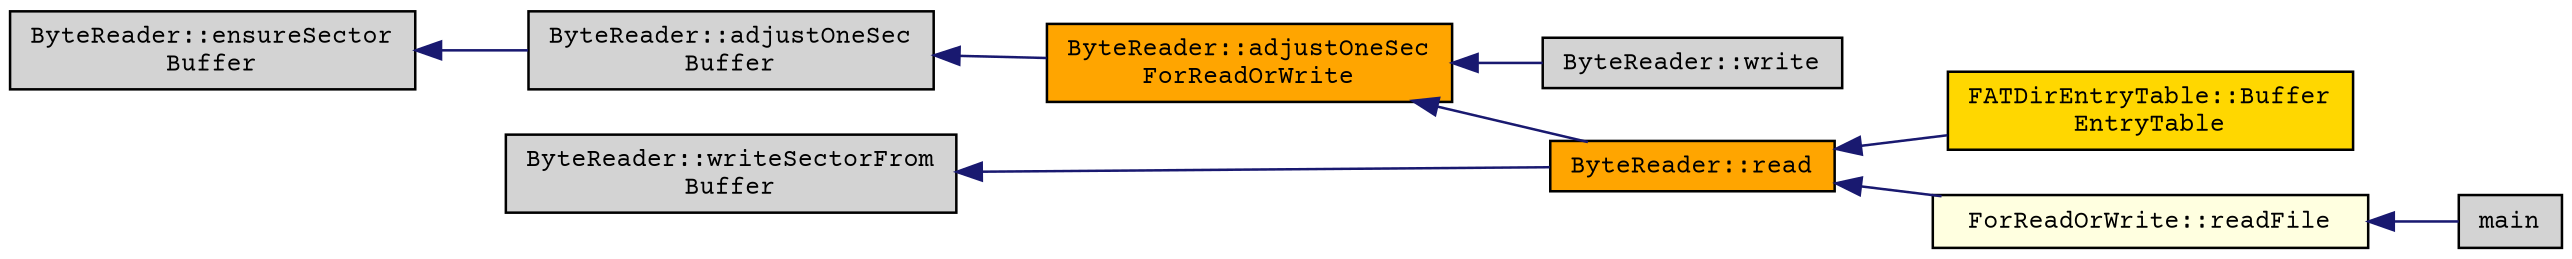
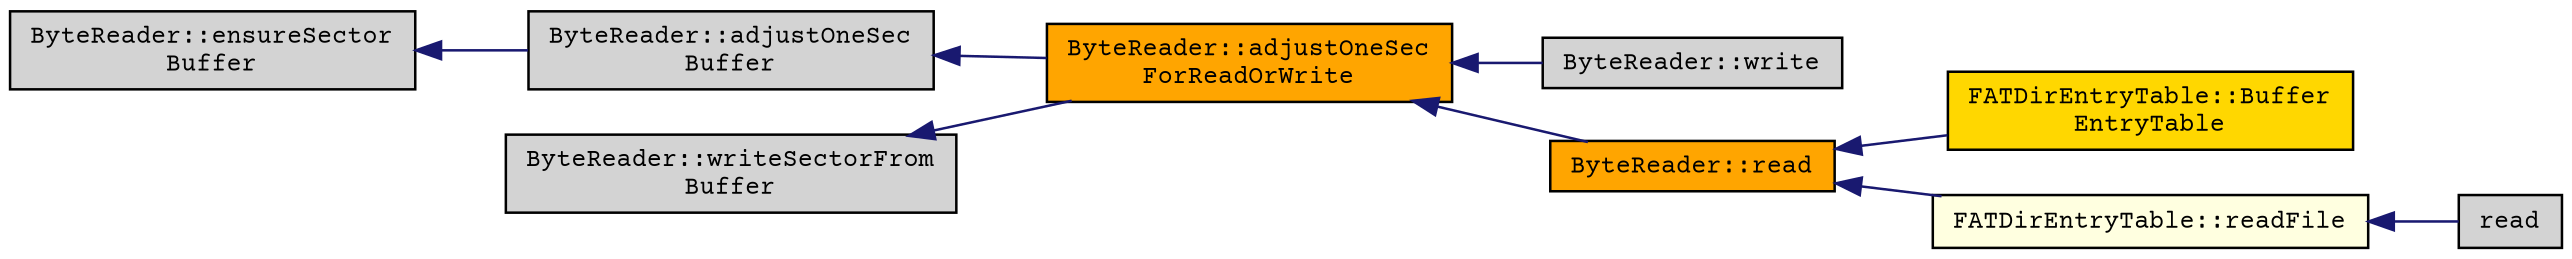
  digraph {
    fontname="Courier Prime"
    rankdir=LR
    node [color=black fillcolor=lightgrey fontname="Courier Prime" fontsize=10 shape=record style=filled]
    edge [color=midnightblue dir=back fontname="Courier Prime" fontsize=10 labelfontname=Helvetica labelfontsize=10 style=solid]
    n1 [fontcolor=black height=0.2 label="ByteReader::ensureSector\lBuffer" width=0.4]
    n2 [height=0.2 label="ByteReader::adjustOneSec\lBuffer" width=0.4]
    n3 [fillcolor=orange height=0.2 label="ByteReader::adjustOneSec\lForReadOrWrite" width=0.4]
    n4 [height=0.2 label="ByteReader::writeSectorFrom\lBuffer" width=0.4]
    n5 [fillcolor=orange height=0.2 label="ByteReader::read" width=0.4]
    n6 [height=0.2 label="ByteReader::write" width=0.4]
    n7 [fillcolor=gold height=0.2 label="FATDirEntryTable::Buffer\lEntryTable" width=0.4]
-   n8 [fillcolor=lightyellow height=0.2 label="ForReadOrWrite::readFile" width=0.4]
-   n9 [height=0.2 label=main width=0.4]
+   n8 [fillcolor=lightyellow height=0.2 label="FATDirEntryTable::readFile" width=0.4]
+   n9 [height=0.2 label=read width=0.4]
    n1 -> n2
    n2 -> n3
    n3 -> n5
    n3 -> n6
-   n4 -> n5
+   n4 -> n3
    n5 -> n7
    n5 -> n8
    n8 -> n9
  }
